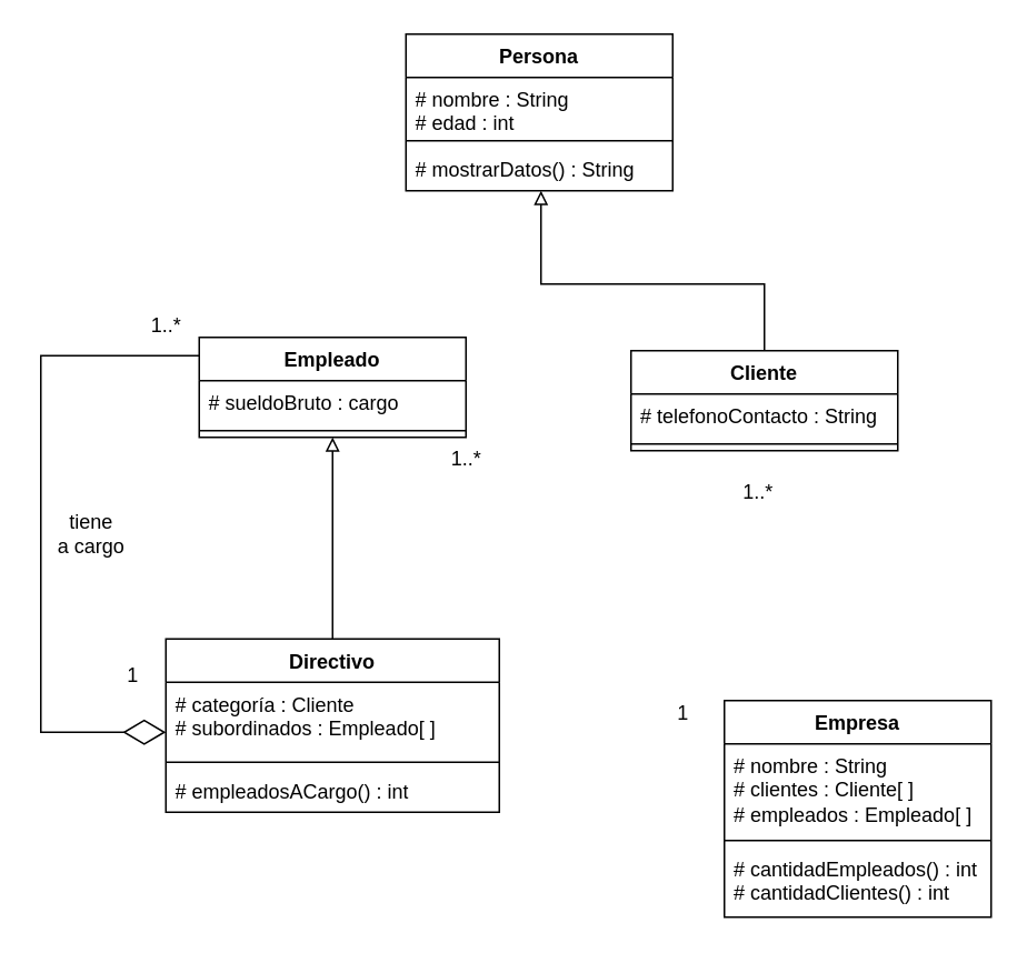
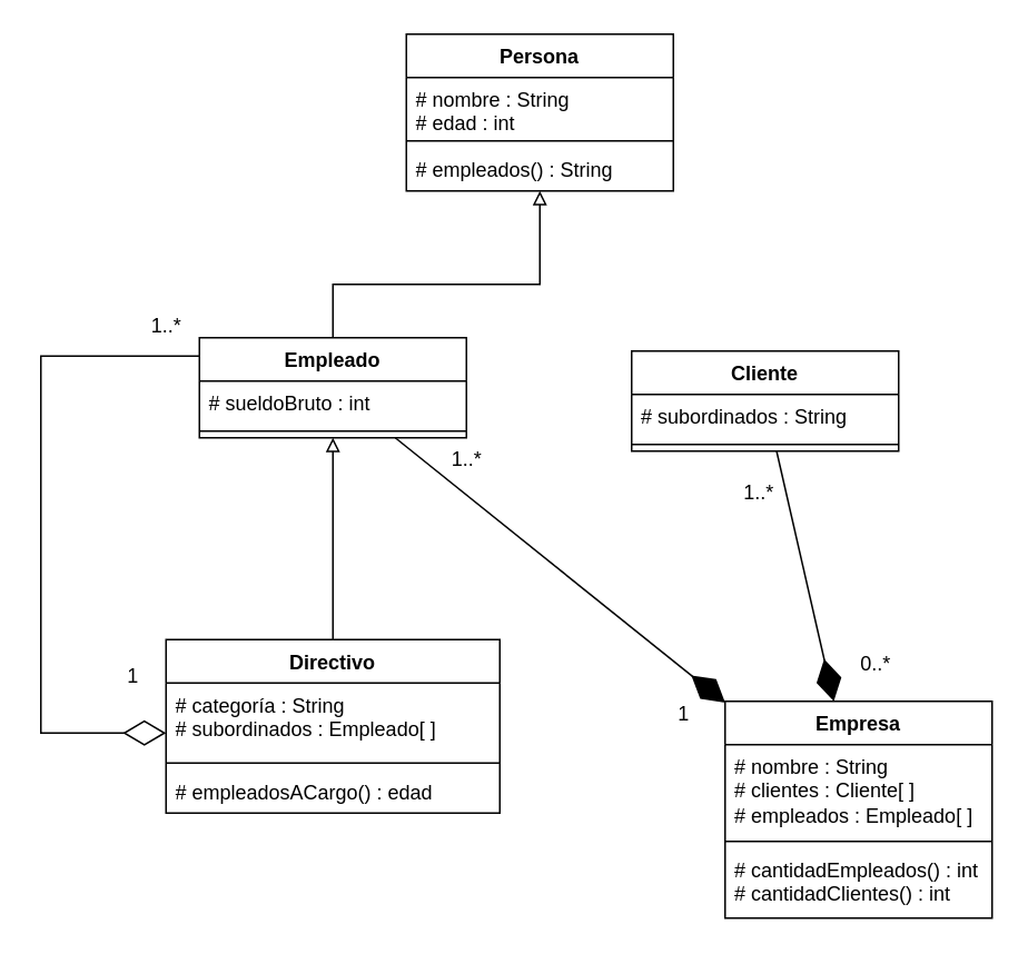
  <mxCell id="0" />
  <mxCell id="1" parent="0" />
+ <mxCell id="2" style="edgeStyle=orthogonalEdgeStyle;rounded=0;orthogonalLoop=1;jettySize=auto;html=1;endArrow=block;endFill=0;" parent="1" source="15" target="29" edge="1"><mxGeometry relative="1" as="geometry"><Array as="points"><mxPoint x="195" y="170" /><mxPoint x="319" y="170" /><mxPoint x="319" y="75" /></Array><mxPoint x="200" y="220" as="sourcePoint" /><mxPoint x="319" y="74" as="targetPoint" /></mxGeometry></mxCell>
  <mxCell id="3" style="edgeStyle=orthogonalEdgeStyle;rounded=0;orthogonalLoop=1;jettySize=auto;html=1;endArrow=diamondThin;endFill=0;endSize=23;" parent="1" source="15" target="18" edge="1"><mxGeometry relative="1" as="geometry"><mxPoint x="140" y="438.5" as="targetPoint" /><mxPoint x="140" y="306.5" as="sourcePoint" /><Array as="points"><mxPoint x="20" y="213" /><mxPoint x="20" y="439" /></Array></mxGeometry></mxCell>
- <mxCell id="4" style="edgeStyle=orthogonalEdgeStyle;rounded=0;orthogonalLoop=1;jettySize=auto;html=1;endArrow=block;endFill=0;" parent="1" source="22" edge="1" target="29"><mxGeometry relative="1" as="geometry"><mxPoint x="320" y="80" as="targetPoint" /><Array as="points"><mxPoint x="454" y="170" /><mxPoint x="320" y="170" /><mxPoint x="320" y="75" /></Array><mxPoint x="435" y="220" as="sourcePoint" /></mxGeometry></mxCell>
  <mxCell id="5" value="1..*" style="text;html=1;align=center;verticalAlign=middle;resizable=0;points=[];autosize=1;strokeColor=none;fillColor=none;" parent="1" vertex="1"><mxGeometry x="75" y="180" width="40" height="30" as="geometry" /></mxCell>
+ <mxCell id="6" value="0..*" style="text;html=1;align=center;verticalAlign=middle;resizable=0;points=[];autosize=1;strokeColor=none;fillColor=none;" parent="1" vertex="1"><mxGeometry x="500" y="383" width="40" height="30" as="geometry" /></mxCell>
  <mxCell id="7" style="edgeStyle=orthogonalEdgeStyle;rounded=0;orthogonalLoop=1;jettySize=auto;html=1;endArrow=block;endFill=0;" parent="1" source="18" target="15" edge="1"><mxGeometry relative="1" as="geometry"><mxPoint x="195" y="413.5" as="sourcePoint" /><mxPoint x="195" y="364" as="targetPoint" /><Array as="points" /></mxGeometry></mxCell>
+ <mxCell id="8" style="rounded=0;orthogonalLoop=1;jettySize=auto;html=1;endArrow=diamondThin;endFill=1;endSize=23;" parent="1" source="22" target="25" edge="1"><mxGeometry relative="1" as="geometry"><mxPoint x="435" y="270" as="sourcePoint" /><mxPoint x="437.436" y="410" as="targetPoint" /></mxGeometry></mxCell>
+ <mxCell id="9" style="rounded=0;orthogonalLoop=1;jettySize=auto;html=1;endArrow=diamondThin;endFill=1;endSize=23;strokeColor=default;" parent="1" source="15" target="25" edge="1"><mxGeometry relative="1" as="geometry"><mxPoint x="226.579" y="270" as="sourcePoint" /><mxPoint x="400" y="410" as="targetPoint" /></mxGeometry></mxCell>
  <mxCell id="10" value="1..*" style="text;html=1;align=center;verticalAlign=middle;resizable=0;points=[];autosize=1;strokeColor=none;fillColor=none;" parent="1" vertex="1"><mxGeometry x="255" y="260" width="40" height="30" as="geometry" /></mxCell>
  <mxCell id="11" value="1..*" style="text;html=1;align=center;verticalAlign=middle;resizable=0;points=[];autosize=1;strokeColor=none;fillColor=none;" parent="1" vertex="1"><mxGeometry x="430" y="280" width="40" height="30" as="geometry" /></mxCell>
  <mxCell id="12" value="1" style="text;html=1;align=center;verticalAlign=middle;resizable=0;points=[];autosize=1;strokeColor=none;fillColor=none;" parent="1" vertex="1"><mxGeometry x="60" y="390" width="30" height="30" as="geometry" /></mxCell>
  <mxCell id="13" value="1" style="text;html=1;align=center;verticalAlign=middle;resizable=0;points=[];autosize=1;strokeColor=none;fillColor=none;" parent="1" vertex="1"><mxGeometry x="390" y="413" width="30" height="30" as="geometry" /></mxCell>
- <mxCell id="14" value="tiene &lt;br&gt;a cargo" style="text;html=1;align=center;verticalAlign=middle;resizable=0;points=[];autosize=1;strokeColor=none;fillColor=none;" parent="1" vertex="1"><mxGeometry x="20" y="300" width="60" height="40" as="geometry" /></mxCell>
  <mxCell id="15" value="Empleado" style="swimlane;fontStyle=1;align=center;verticalAlign=top;childLayout=stackLayout;horizontal=1;startSize=26;horizontalStack=0;resizeParent=1;resizeParentMax=0;resizeLast=0;collapsible=1;marginBottom=0;whiteSpace=wrap;html=1;" vertex="1" parent="1"><mxGeometry x="115" y="202" width="160" height="60" as="geometry" /></mxCell>
- <mxCell id="16" value="# sueldoBruto : cargo" style="text;strokeColor=none;fillColor=none;align=left;verticalAlign=top;spacingLeft=4;spacingRight=4;overflow=hidden;rotatable=0;points=[[0,0.5],[1,0.5]];portConstraint=eastwest;whiteSpace=wrap;html=1;" vertex="1" parent="15"><mxGeometry y="26" width="160" height="26" as="geometry" /></mxCell>
+ <mxCell id="16" value="# sueldoBruto : int" style="text;strokeColor=none;fillColor=none;align=left;verticalAlign=top;spacingLeft=4;spacingRight=4;overflow=hidden;rotatable=0;points=[[0,0.5],[1,0.5]];portConstraint=eastwest;whiteSpace=wrap;html=1;" vertex="1" parent="15"><mxGeometry y="26" width="160" height="26" as="geometry" /></mxCell>
  <mxCell id="17" value="" style="line;strokeWidth=1;fillColor=none;align=left;verticalAlign=middle;spacingTop=-1;spacingLeft=3;spacingRight=3;rotatable=0;labelPosition=right;points=[];portConstraint=eastwest;strokeColor=inherit;" vertex="1" parent="15"><mxGeometry y="52" width="160" height="8" as="geometry" /></mxCell>
  <mxCell id="18" value="Directivo" style="swimlane;fontStyle=1;align=center;verticalAlign=top;childLayout=stackLayout;horizontal=1;startSize=26;horizontalStack=0;resizeParent=1;resizeParentMax=0;resizeLast=0;collapsible=1;marginBottom=0;whiteSpace=wrap;html=1;" vertex="1" parent="1"><mxGeometry x="95" y="383" width="200" height="104" as="geometry" /></mxCell>
- <mxCell id="19" value="# categoría : Cliente&lt;br&gt;# subordinados : Empleado[ ]" style="text;strokeColor=none;fillColor=none;align=left;verticalAlign=top;spacingLeft=4;spacingRight=4;overflow=hidden;rotatable=0;points=[[0,0.5],[1,0.5]];portConstraint=eastwest;whiteSpace=wrap;html=1;" vertex="1" parent="18"><mxGeometry y="26" width="200" height="44" as="geometry" /></mxCell>
+ <mxCell id="19" value="# categoría : String&lt;br&gt;# subordinados : Empleado[ ]" style="text;strokeColor=none;fillColor=none;align=left;verticalAlign=top;spacingLeft=4;spacingRight=4;overflow=hidden;rotatable=0;points=[[0,0.5],[1,0.5]];portConstraint=eastwest;whiteSpace=wrap;html=1;" vertex="1" parent="18"><mxGeometry y="26" width="200" height="44" as="geometry" /></mxCell>
  <mxCell id="20" value="" style="line;strokeWidth=1;fillColor=none;align=left;verticalAlign=middle;spacingTop=-1;spacingLeft=3;spacingRight=3;rotatable=0;labelPosition=right;points=[];portConstraint=eastwest;strokeColor=inherit;" vertex="1" parent="18"><mxGeometry y="70" width="200" height="8" as="geometry" /></mxCell>
- <mxCell id="21" value="# empleadosACargo() : int" style="text;strokeColor=none;fillColor=none;align=left;verticalAlign=top;spacingLeft=4;spacingRight=4;overflow=hidden;rotatable=0;points=[[0,0.5],[1,0.5]];portConstraint=eastwest;whiteSpace=wrap;html=1;" vertex="1" parent="18"><mxGeometry y="78" width="200" height="26" as="geometry" /></mxCell>
+ <mxCell id="21" value="# empleadosACargo() : edad" style="text;strokeColor=none;fillColor=none;align=left;verticalAlign=top;spacingLeft=4;spacingRight=4;overflow=hidden;rotatable=0;points=[[0,0.5],[1,0.5]];portConstraint=eastwest;whiteSpace=wrap;html=1;" vertex="1" parent="18"><mxGeometry y="78" width="200" height="26" as="geometry" /></mxCell>
  <mxCell id="22" value="Cliente" style="swimlane;fontStyle=1;align=center;verticalAlign=top;childLayout=stackLayout;horizontal=1;startSize=26;horizontalStack=0;resizeParent=1;resizeParentMax=0;resizeLast=0;collapsible=1;marginBottom=0;whiteSpace=wrap;html=1;" vertex="1" parent="1"><mxGeometry x="374" y="210" width="160" height="60" as="geometry" /></mxCell>
- <mxCell id="23" value="# telefonoContacto : String" style="text;strokeColor=none;fillColor=none;align=left;verticalAlign=top;spacingLeft=4;spacingRight=4;overflow=hidden;rotatable=0;points=[[0,0.5],[1,0.5]];portConstraint=eastwest;whiteSpace=wrap;html=1;" vertex="1" parent="22"><mxGeometry y="26" width="160" height="26" as="geometry" /></mxCell>
+ <mxCell id="23" value="# subordinados : String" style="text;strokeColor=none;fillColor=none;align=left;verticalAlign=top;spacingLeft=4;spacingRight=4;overflow=hidden;rotatable=0;points=[[0,0.5],[1,0.5]];portConstraint=eastwest;whiteSpace=wrap;html=1;" vertex="1" parent="22"><mxGeometry y="26" width="160" height="26" as="geometry" /></mxCell>
  <mxCell id="24" value="" style="line;strokeWidth=1;fillColor=none;align=left;verticalAlign=middle;spacingTop=-1;spacingLeft=3;spacingRight=3;rotatable=0;labelPosition=right;points=[];portConstraint=eastwest;strokeColor=inherit;" vertex="1" parent="22"><mxGeometry y="52" width="160" height="8" as="geometry" /></mxCell>
  <mxCell id="25" value="Empresa" style="swimlane;fontStyle=1;align=center;verticalAlign=top;childLayout=stackLayout;horizontal=1;startSize=26;horizontalStack=0;resizeParent=1;resizeParentMax=0;resizeLast=0;collapsible=1;marginBottom=0;whiteSpace=wrap;html=1;" vertex="1" parent="1"><mxGeometry x="430" y="420" width="160" height="130" as="geometry" /></mxCell>
  <mxCell id="26" value="# nombre : String&lt;br&gt;# clientes : Cliente[ ]&lt;br&gt;# empleados : Empleado[ ]" style="text;strokeColor=none;fillColor=none;align=left;verticalAlign=top;spacingLeft=4;spacingRight=4;overflow=hidden;rotatable=0;points=[[0,0.5],[1,0.5]];portConstraint=eastwest;whiteSpace=wrap;html=1;" vertex="1" parent="25"><mxGeometry y="26" width="160" height="54" as="geometry" /></mxCell>
  <mxCell id="27" value="" style="line;strokeWidth=1;fillColor=none;align=left;verticalAlign=middle;spacingTop=-1;spacingLeft=3;spacingRight=3;rotatable=0;labelPosition=right;points=[];portConstraint=eastwest;strokeColor=inherit;" vertex="1" parent="25"><mxGeometry y="80" width="160" height="8" as="geometry" /></mxCell>
  <mxCell id="28" value="# cantidadEmpleados() : int&lt;br&gt;# cantidadClientes() : int" style="text;strokeColor=none;fillColor=none;align=left;verticalAlign=top;spacingLeft=4;spacingRight=4;overflow=hidden;rotatable=0;points=[[0,0.5],[1,0.5]];portConstraint=eastwest;whiteSpace=wrap;html=1;" vertex="1" parent="25"><mxGeometry y="88" width="160" height="42" as="geometry" /></mxCell>
  <mxCell id="29" value="Persona" style="swimlane;fontStyle=1;align=center;verticalAlign=top;childLayout=stackLayout;horizontal=1;startSize=26;horizontalStack=0;resizeParent=1;resizeParentMax=0;resizeLast=0;collapsible=1;marginBottom=0;whiteSpace=wrap;html=1;" vertex="1" parent="1"><mxGeometry x="239" y="20" width="160" height="94" as="geometry" /></mxCell>
  <mxCell id="30" value="# nombre : String&lt;br style=&quot;border-color: var(--border-color);&quot;&gt;# edad : int" style="text;strokeColor=none;fillColor=none;align=left;verticalAlign=top;spacingLeft=4;spacingRight=4;overflow=hidden;rotatable=0;points=[[0,0.5],[1,0.5]];portConstraint=eastwest;whiteSpace=wrap;html=1;" vertex="1" parent="29"><mxGeometry y="26" width="160" height="34" as="geometry" /></mxCell>
  <mxCell id="31" value="" style="line;strokeWidth=1;fillColor=none;align=left;verticalAlign=middle;spacingTop=-1;spacingLeft=3;spacingRight=3;rotatable=0;labelPosition=right;points=[];portConstraint=eastwest;strokeColor=inherit;" vertex="1" parent="29"><mxGeometry y="60" width="160" height="8" as="geometry" /></mxCell>
- <mxCell id="32" value="# mostrarDatos() : String" style="text;strokeColor=none;fillColor=none;align=left;verticalAlign=top;spacingLeft=4;spacingRight=4;overflow=hidden;rotatable=0;points=[[0,0.5],[1,0.5]];portConstraint=eastwest;whiteSpace=wrap;html=1;" vertex="1" parent="29"><mxGeometry y="68" width="160" height="26" as="geometry" /></mxCell>
+ <mxCell id="32" value="# empleados() : String" style="text;strokeColor=none;fillColor=none;align=left;verticalAlign=top;spacingLeft=4;spacingRight=4;overflow=hidden;rotatable=0;points=[[0,0.5],[1,0.5]];portConstraint=eastwest;whiteSpace=wrap;html=1;" vertex="1" parent="29"><mxGeometry y="68" width="160" height="26" as="geometry" /></mxCell>
